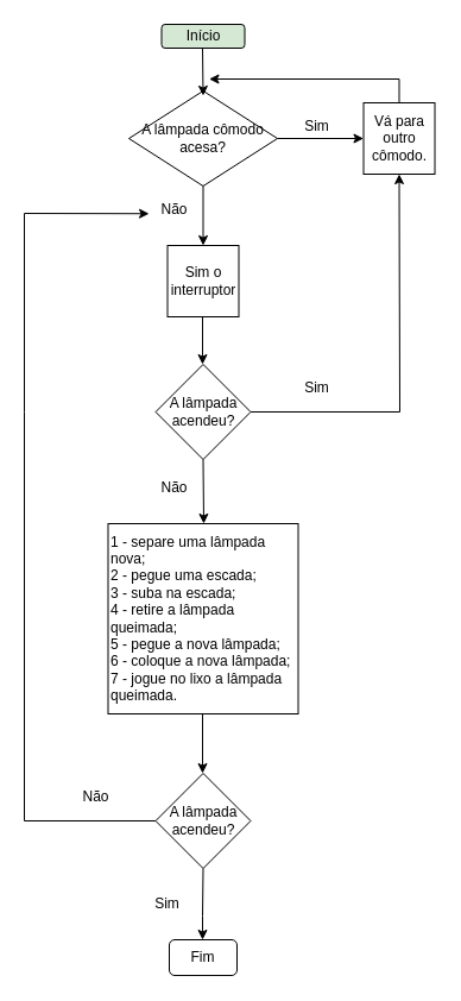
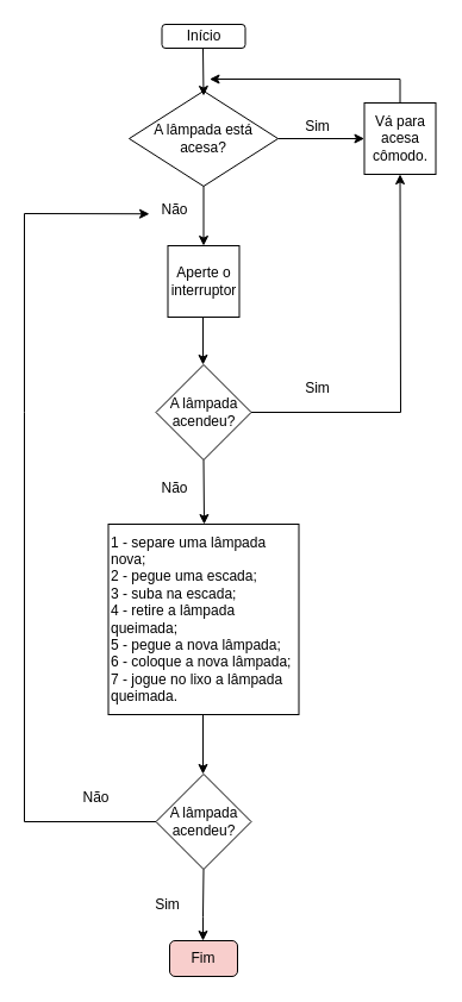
  <mxCell id="0" />
  <mxCell id="1" parent="0" />
- <mxCell id="2" value="Início" style="rounded=1;whiteSpace=wrap;html=1;fillColor=#d5e8d4;" vertex="1" parent="1"><mxGeometry x="135.5" y="20" width="70" height="20" as="geometry" /></mxCell>
- <mxCell id="3" value="A lâmpada cômodo acesa?" style="rhombus;whiteSpace=wrap;html=1;" vertex="1" parent="1"><mxGeometry x="108" y="76" width="125" height="80" as="geometry" /></mxCell>
+ <mxCell id="2" value="Início" style="rounded=1;whiteSpace=wrap;html=1;" vertex="1" parent="1"><mxGeometry x="135.5" y="20" width="70" height="20" as="geometry" /></mxCell>
+ <mxCell id="3" value="A lâmpada está acesa?" style="rhombus;whiteSpace=wrap;html=1;" vertex="1" parent="1"><mxGeometry x="108" y="76" width="125" height="80" as="geometry" /></mxCell>
  <mxCell id="4" value="" style="endArrow=classic;html=1;rounded=0;" edge="1" parent="1"><mxGeometry width="50" height="50" relative="1" as="geometry"><mxPoint x="170" y="40" as="sourcePoint" /><mxPoint x="170.5" y="80" as="targetPoint" /></mxGeometry></mxCell>
  <mxCell id="5" value="" style="endArrow=classic;html=1;rounded=0;entryX=0;entryY=0.5;entryDx=0;entryDy=0;entryPerimeter=0;" edge="1" parent="1" target="8"><mxGeometry width="50" height="50" relative="1" as="geometry"><mxPoint x="233" y="116" as="sourcePoint" /><mxPoint x="295.5" y="116" as="targetPoint" /></mxGeometry></mxCell>
  <mxCell id="6" value="Sim" style="text;html=1;align=center;verticalAlign=middle;resizable=0;points=[];autosize=1;strokeColor=none;fillColor=none;" vertex="1" parent="1"><mxGeometry x="245.5" y="96" width="40" height="20" as="geometry" /></mxCell>
  <mxCell id="7" style="edgeStyle=orthogonalEdgeStyle;rounded=0;orthogonalLoop=1;jettySize=auto;html=1;exitX=0.5;exitY=0;exitDx=0;exitDy=0;" edge="1" parent="1" source="8"><mxGeometry relative="1" as="geometry"><mxPoint x="175.5" y="66" as="targetPoint" /><Array as="points"><mxPoint x="335.5" y="66" /><mxPoint x="175.5" y="66" /></Array></mxGeometry></mxCell>
- <mxCell id="8" value="Vá para outro cômodo." style="whiteSpace=wrap;html=1;aspect=fixed;" vertex="1" parent="1"><mxGeometry x="305.5" y="86" width="60" height="60" as="geometry" /></mxCell>
+ <mxCell id="8" value="Vá para acesa cômodo." style="whiteSpace=wrap;html=1;aspect=fixed;" vertex="1" parent="1"><mxGeometry x="305.5" y="86" width="60" height="60" as="geometry" /></mxCell>
  <mxCell id="9" value="Não" style="text;html=1;align=center;verticalAlign=middle;resizable=0;points=[];autosize=1;strokeColor=none;fillColor=none;" vertex="1" parent="1"><mxGeometry x="125.5" y="166" width="40" height="20" as="geometry" /></mxCell>
  <mxCell id="10" value="" style="endArrow=classic;html=1;rounded=0;exitX=0.5;exitY=1;exitDx=0;exitDy=0;" edge="1" parent="1" source="3"><mxGeometry width="50" height="50" relative="1" as="geometry"><mxPoint x="165.5" y="256" as="sourcePoint" /><mxPoint x="170.5" y="206" as="targetPoint" /></mxGeometry></mxCell>
- <mxCell id="11" value="Sim o interruptor" style="whiteSpace=wrap;html=1;aspect=fixed;" vertex="1" parent="1"><mxGeometry x="140.5" y="206" width="60" height="60" as="geometry" /></mxCell>
+ <mxCell id="11" value="Aperte o interruptor" style="whiteSpace=wrap;html=1;aspect=fixed;" vertex="1" parent="1"><mxGeometry x="140.5" y="206" width="60" height="60" as="geometry" /></mxCell>
  <mxCell id="12" value="A lâmpada acendeu?" style="rhombus;whiteSpace=wrap;html=1;" vertex="1" parent="1"><mxGeometry x="130.5" y="306" width="80" height="80" as="geometry" /></mxCell>
  <mxCell id="13" value="" style="endArrow=classic;html=1;rounded=0;" edge="1" parent="1"><mxGeometry width="50" height="50" relative="1" as="geometry"><mxPoint x="170" y="266" as="sourcePoint" /><mxPoint x="170" y="306" as="targetPoint" /></mxGeometry></mxCell>
  <mxCell id="14" value="Sim&lt;br&gt;" style="text;html=1;align=center;verticalAlign=middle;resizable=0;points=[];autosize=1;strokeColor=none;fillColor=none;" vertex="1" parent="1"><mxGeometry x="245.5" y="316" width="40" height="20" as="geometry" /></mxCell>
  <mxCell id="15" value="" style="endArrow=classic;html=1;rounded=0;exitX=1;exitY=0.5;exitDx=0;exitDy=0;entryX=0.5;entryY=1;entryDx=0;entryDy=0;" edge="1" parent="1" source="12" target="8"><mxGeometry width="50" height="50" relative="1" as="geometry"><mxPoint x="340" y="150" as="sourcePoint" /><mxPoint x="370" y="410" as="targetPoint" /><Array as="points"><mxPoint x="336" y="346" /></Array></mxGeometry></mxCell>
  <mxCell id="16" value="Não" style="text;html=1;align=center;verticalAlign=middle;resizable=0;points=[];autosize=1;strokeColor=none;fillColor=none;" vertex="1" parent="1"><mxGeometry x="125.5" y="400" width="40" height="20" as="geometry" /></mxCell>
  <mxCell id="17" value="" style="endArrow=classic;html=1;rounded=0;exitX=0.5;exitY=1;exitDx=0;exitDy=0;" edge="1" parent="1" source="12"><mxGeometry width="50" height="50" relative="1" as="geometry"><mxPoint x="180" y="580" as="sourcePoint" /><mxPoint x="171" y="440" as="targetPoint" /></mxGeometry></mxCell>
  <mxCell id="18" value="&lt;div&gt;1 - separe uma lâmpada nova;&lt;/div&gt;&lt;div&gt;2 - pegue uma escada;&lt;/div&gt;&lt;div&gt;3 - suba na escada;&lt;/div&gt;&lt;div&gt;4 - retire a lâmpada queimada;&lt;/div&gt;&lt;div&gt;5 - pegue a nova lâmpada;&lt;/div&gt;&lt;div&gt;6 - coloque a nova lâmpada;&lt;/div&gt;&lt;div&gt;&lt;span&gt;7 - jogue no lixo a lâmpada queimada.&lt;/span&gt;&lt;br&gt;&lt;/div&gt;" style="whiteSpace=wrap;html=1;aspect=fixed;align=left;" vertex="1" parent="1"><mxGeometry x="90.5" y="440" width="160" height="160" as="geometry" /></mxCell>
  <mxCell id="19" value="" style="endArrow=classic;html=1;rounded=0;exitX=0;exitY=0.5;exitDx=0;exitDy=0;entryX=-0.012;entryY=0.662;entryDx=0;entryDy=0;entryPerimeter=0;" edge="1" parent="1" source="21" target="9"><mxGeometry width="50" height="50" relative="1" as="geometry"><mxPoint x="130" y="820" as="sourcePoint" /><mxPoint x="140" y="240" as="targetPoint" /><Array as="points"><mxPoint x="20" y="690" /><mxPoint x="20" y="346" /><mxPoint x="20" y="179" /></Array></mxGeometry></mxCell>
  <mxCell id="20" value="" style="endArrow=classic;html=1;rounded=0;" edge="1" parent="1"><mxGeometry width="50" height="50" relative="1" as="geometry"><mxPoint x="170" y="600" as="sourcePoint" /><mxPoint x="170" y="650" as="targetPoint" /></mxGeometry></mxCell>
  <mxCell id="21" value="A lâmpada acendeu?" style="rhombus;whiteSpace=wrap;html=1;" vertex="1" parent="1"><mxGeometry x="130.5" y="650" width="80" height="80" as="geometry" /></mxCell>
  <mxCell id="22" value="" style="endArrow=classic;html=1;rounded=0;exitX=0.5;exitY=1;exitDx=0;exitDy=0;" edge="1" parent="1" source="21"><mxGeometry width="50" height="50" relative="1" as="geometry"><mxPoint x="285.5" y="700" as="sourcePoint" /><mxPoint x="170" y="790" as="targetPoint" /><Array as="points"><mxPoint x="170" y="770" /></Array></mxGeometry></mxCell>
  <mxCell id="23" value="Sim" style="text;html=1;align=center;verticalAlign=middle;resizable=0;points=[];autosize=1;strokeColor=none;fillColor=none;" vertex="1" parent="1"><mxGeometry x="120" y="750" width="40" height="20" as="geometry" /></mxCell>
  <mxCell id="24" value="Não" style="text;html=1;align=center;verticalAlign=middle;resizable=0;points=[];autosize=1;strokeColor=none;fillColor=none;" vertex="1" parent="1"><mxGeometry x="60" y="660" width="40" height="20" as="geometry" /></mxCell>
- <mxCell id="25" value="Fim" style="rounded=1;whiteSpace=wrap;html=1;" vertex="1" parent="1"><mxGeometry x="142" y="790" width="57" height="30" as="geometry" /></mxCell>
+ <mxCell id="25" value="Fim" style="rounded=1;whiteSpace=wrap;html=1;fillColor=#f8cecc;" vertex="1" parent="1"><mxGeometry x="142" y="790" width="57" height="30" as="geometry" /></mxCell>
